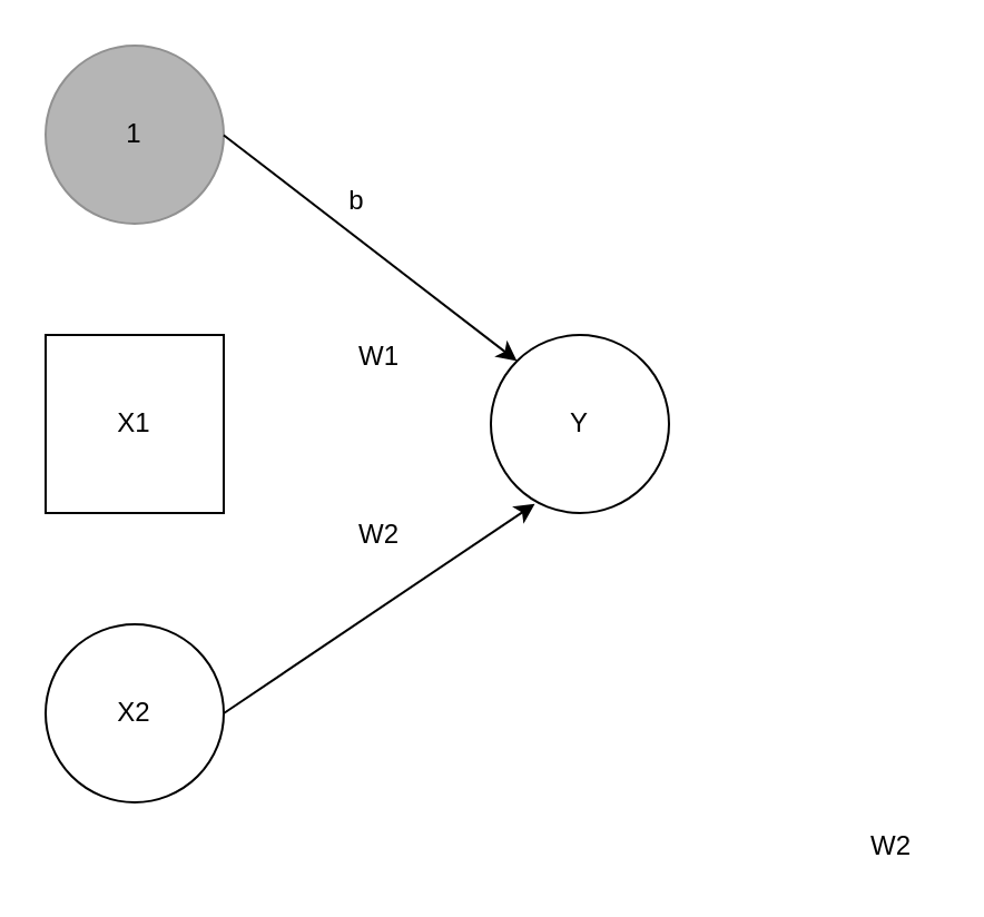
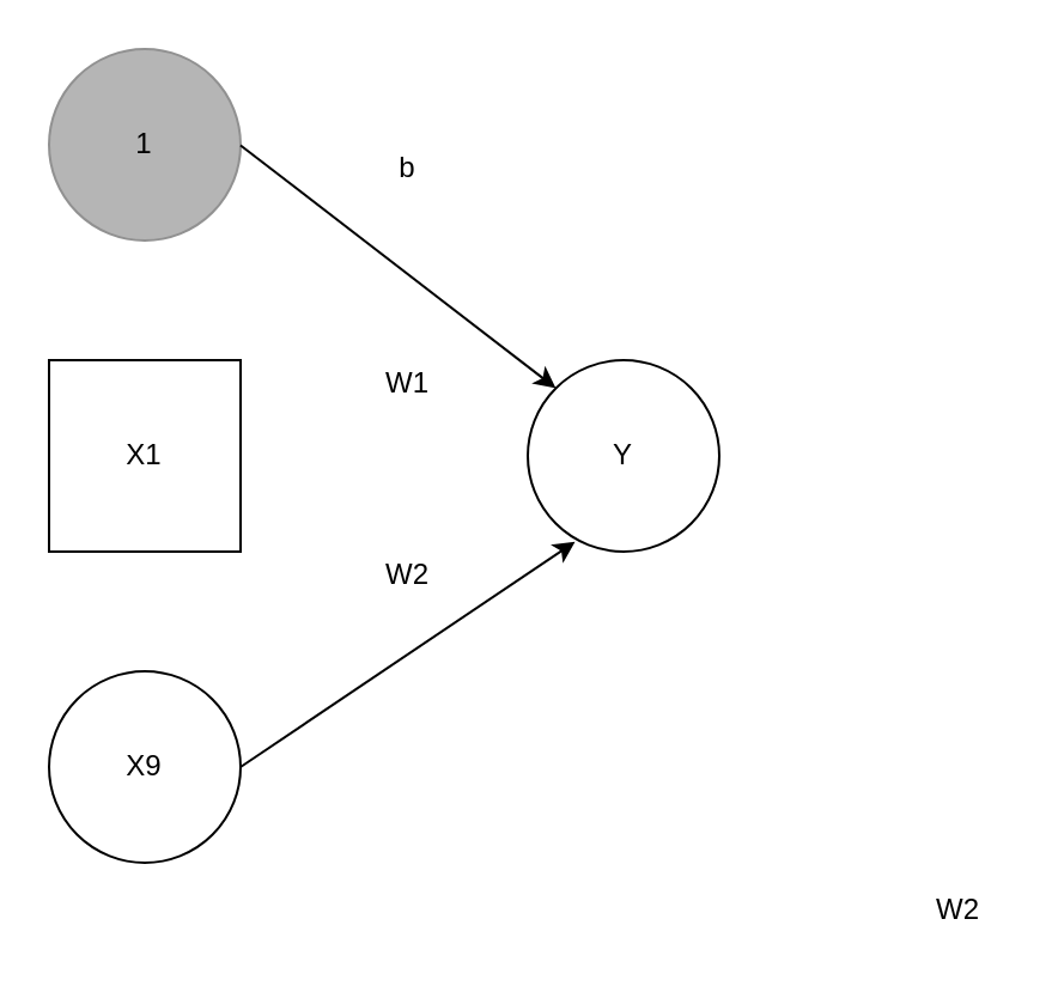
  <mxCell id="0" />
  <mxCell id="1" parent="0" />
  <mxCell id="2" value="X1" style="whiteSpace=wrap;html=1;aspect=fixed;rounded=0;" parent="1" vertex="1"><mxGeometry x="20" y="150" width="80" height="80" as="geometry" /></mxCell>
- <mxCell id="3" value="X2" style="ellipse;whiteSpace=wrap;html=1;aspect=fixed;" parent="1" vertex="1"><mxGeometry x="20" y="280" width="80" height="80" as="geometry" /></mxCell>
+ <mxCell id="3" value="X9" style="ellipse;whiteSpace=wrap;html=1;aspect=fixed;" parent="1" vertex="1"><mxGeometry x="20" y="280" width="80" height="80" as="geometry" /></mxCell>
  <mxCell id="4" value="Y" style="ellipse;whiteSpace=wrap;html=1;aspect=fixed;" parent="1" vertex="1"><mxGeometry x="220" y="150" width="80" height="80" as="geometry" /></mxCell>
  <mxCell id="5" value="W1" style="text;html=1;strokeColor=none;fillColor=none;align=center;verticalAlign=middle;whiteSpace=wrap;rounded=0;" parent="1" vertex="1"><mxGeometry x="150" y="150" width="40" height="20" as="geometry" /></mxCell>
  <mxCell id="6" value="W2" style="text;html=1;strokeColor=none;fillColor=none;align=center;verticalAlign=middle;whiteSpace=wrap;rounded=0;" parent="1" vertex="1"><mxGeometry x="380" y="370" width="40" height="20" as="geometry" /></mxCell>
  <mxCell id="7" value="1" style="ellipse;whiteSpace=wrap;html=1;aspect=fixed;strokeColor=#919191;fillColor=#B5B5B5;" parent="1" vertex="1"><mxGeometry x="20" y="20" width="80" height="80" as="geometry" /></mxCell>
  <mxCell id="8" value="" style="endArrow=classic;html=1;entryX=0.247;entryY=0.948;entryDx=0;entryDy=0;entryPerimeter=0;" parent="1" target="4" edge="1"><mxGeometry width="50" height="50" relative="1" as="geometry"><mxPoint x="100" y="320" as="sourcePoint" /><mxPoint x="150" y="270" as="targetPoint" /></mxGeometry></mxCell>
  <mxCell id="9" value="" style="endArrow=classic;html=1;entryX=0;entryY=0;entryDx=0;entryDy=0;" parent="1" target="4" edge="1"><mxGeometry width="50" height="50" relative="1" as="geometry"><mxPoint x="100" y="60.24" as="sourcePoint" /><mxPoint x="240.32" y="-30" as="targetPoint" /></mxGeometry></mxCell>
  <mxCell id="10" value="W2" style="text;html=1;strokeColor=none;fillColor=none;align=center;verticalAlign=middle;whiteSpace=wrap;rounded=0;" parent="1" vertex="1"><mxGeometry x="150" y="230" width="40" height="20" as="geometry" /></mxCell>
- <mxCell id="11" value="b" style="text;html=1;strokeColor=none;fillColor=none;align=center;verticalAlign=middle;whiteSpace=wrap;rounded=0;" parent="1" vertex="1"><mxGeometry x="140" y="80" width="40" height="20" as="geometry" /></mxCell>
+ <mxCell id="11" value="b" style="text;html=1;strokeColor=none;fillColor=none;align=center;verticalAlign=middle;whiteSpace=wrap;rounded=0;" parent="1" vertex="1"><mxGeometry x="150" y="60" width="40" height="20" as="geometry" /></mxCell>
